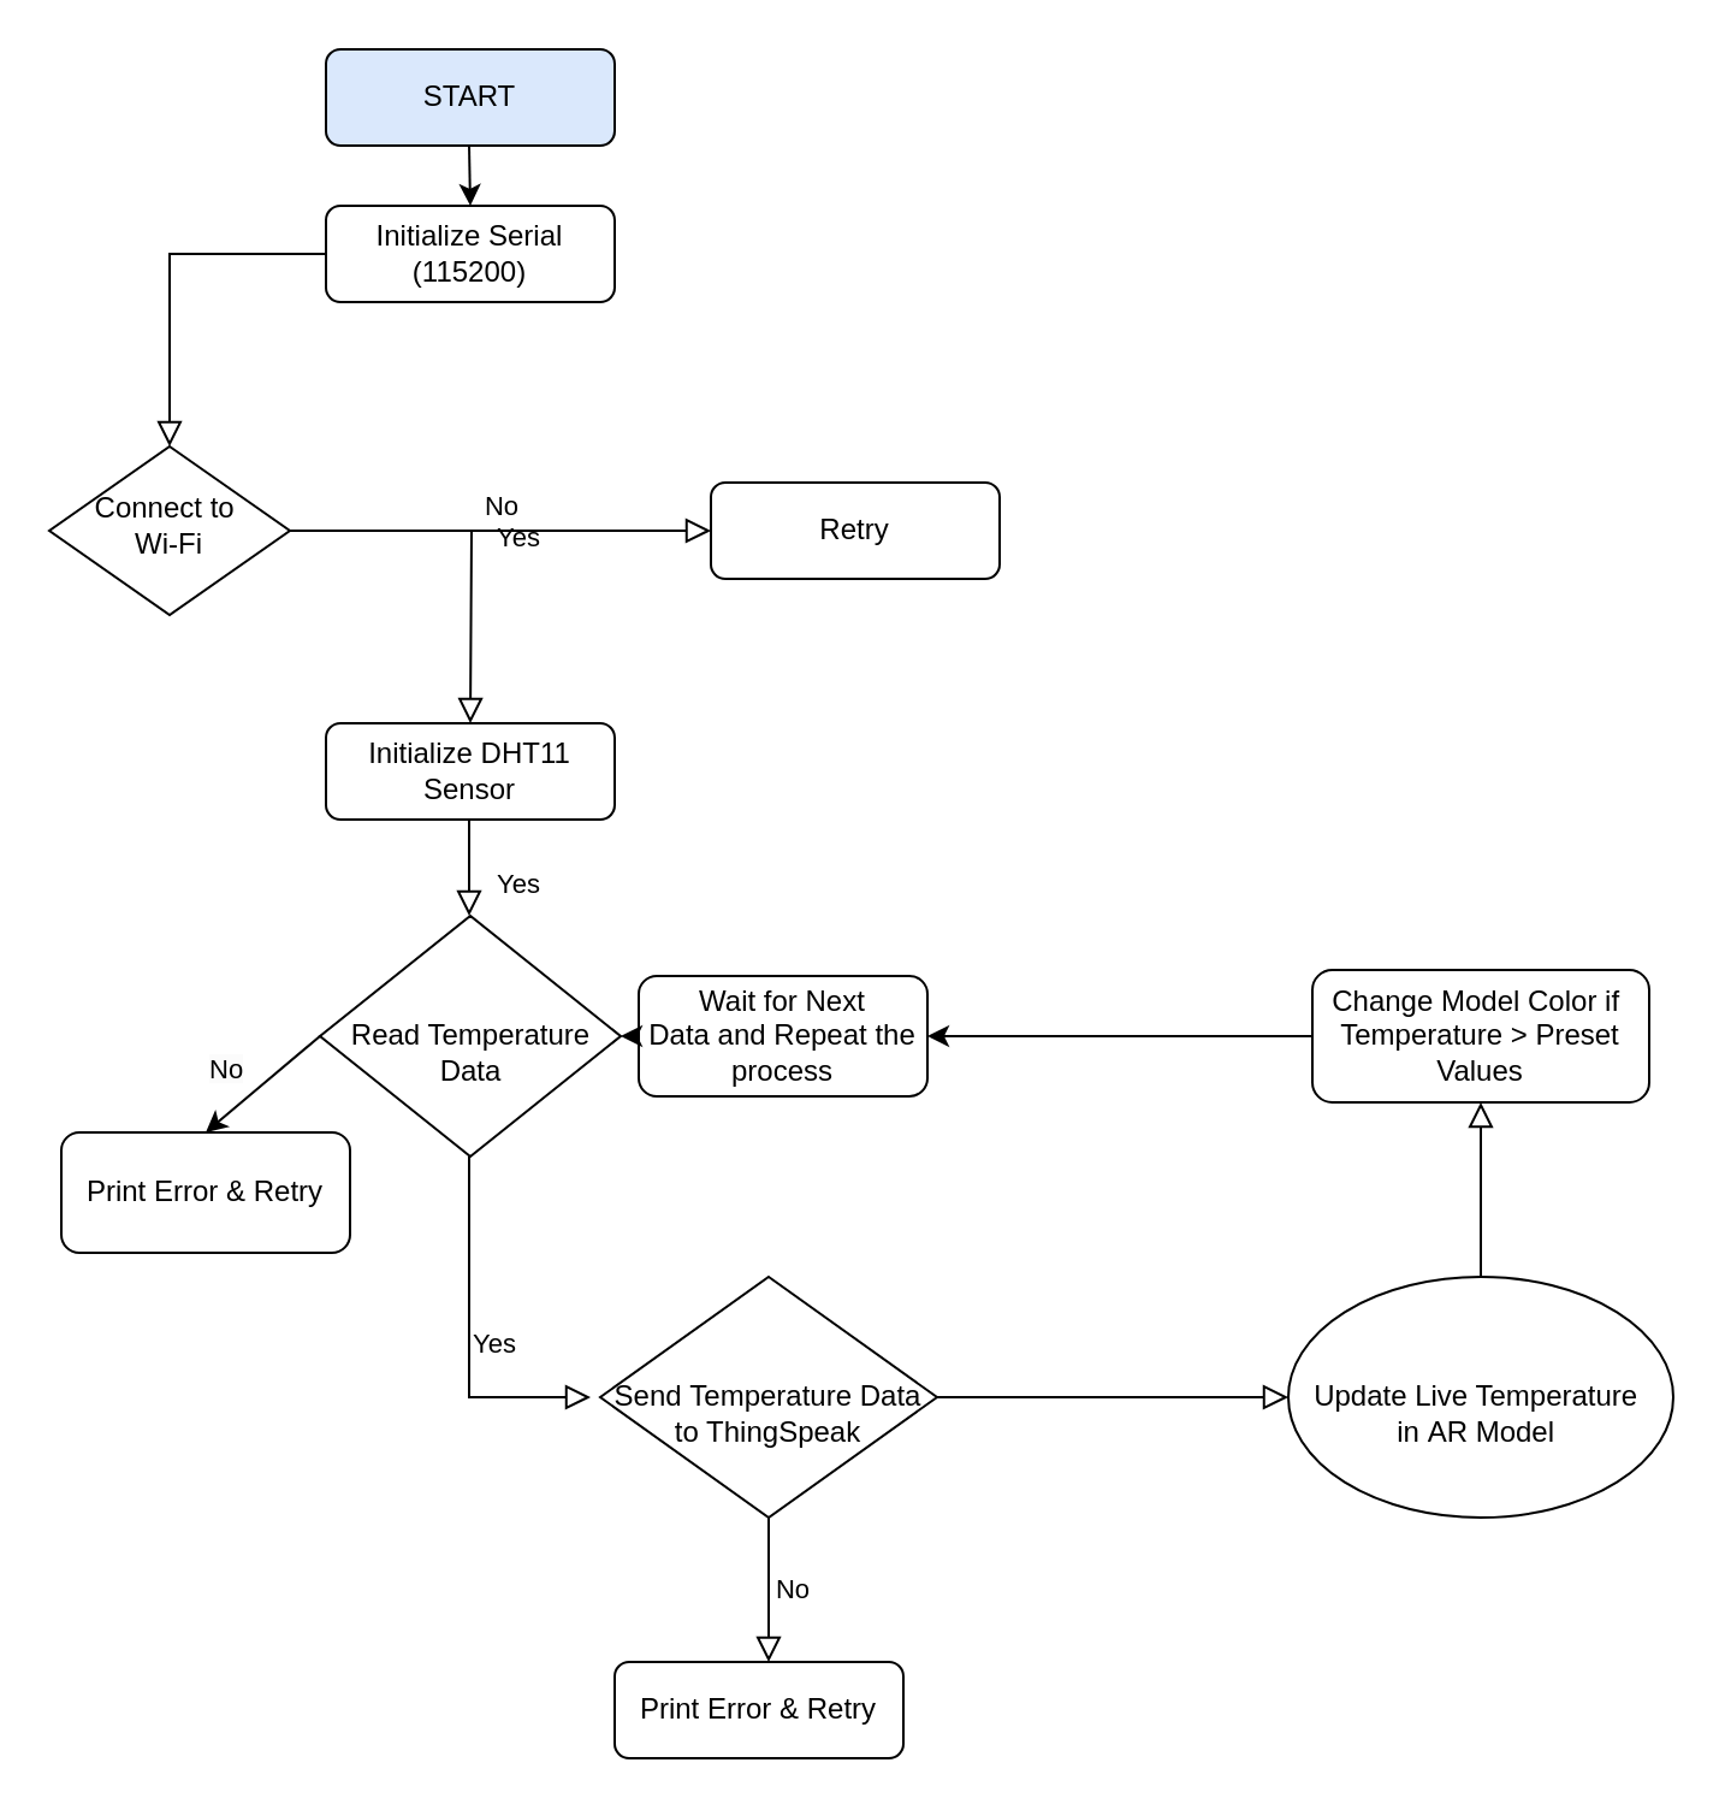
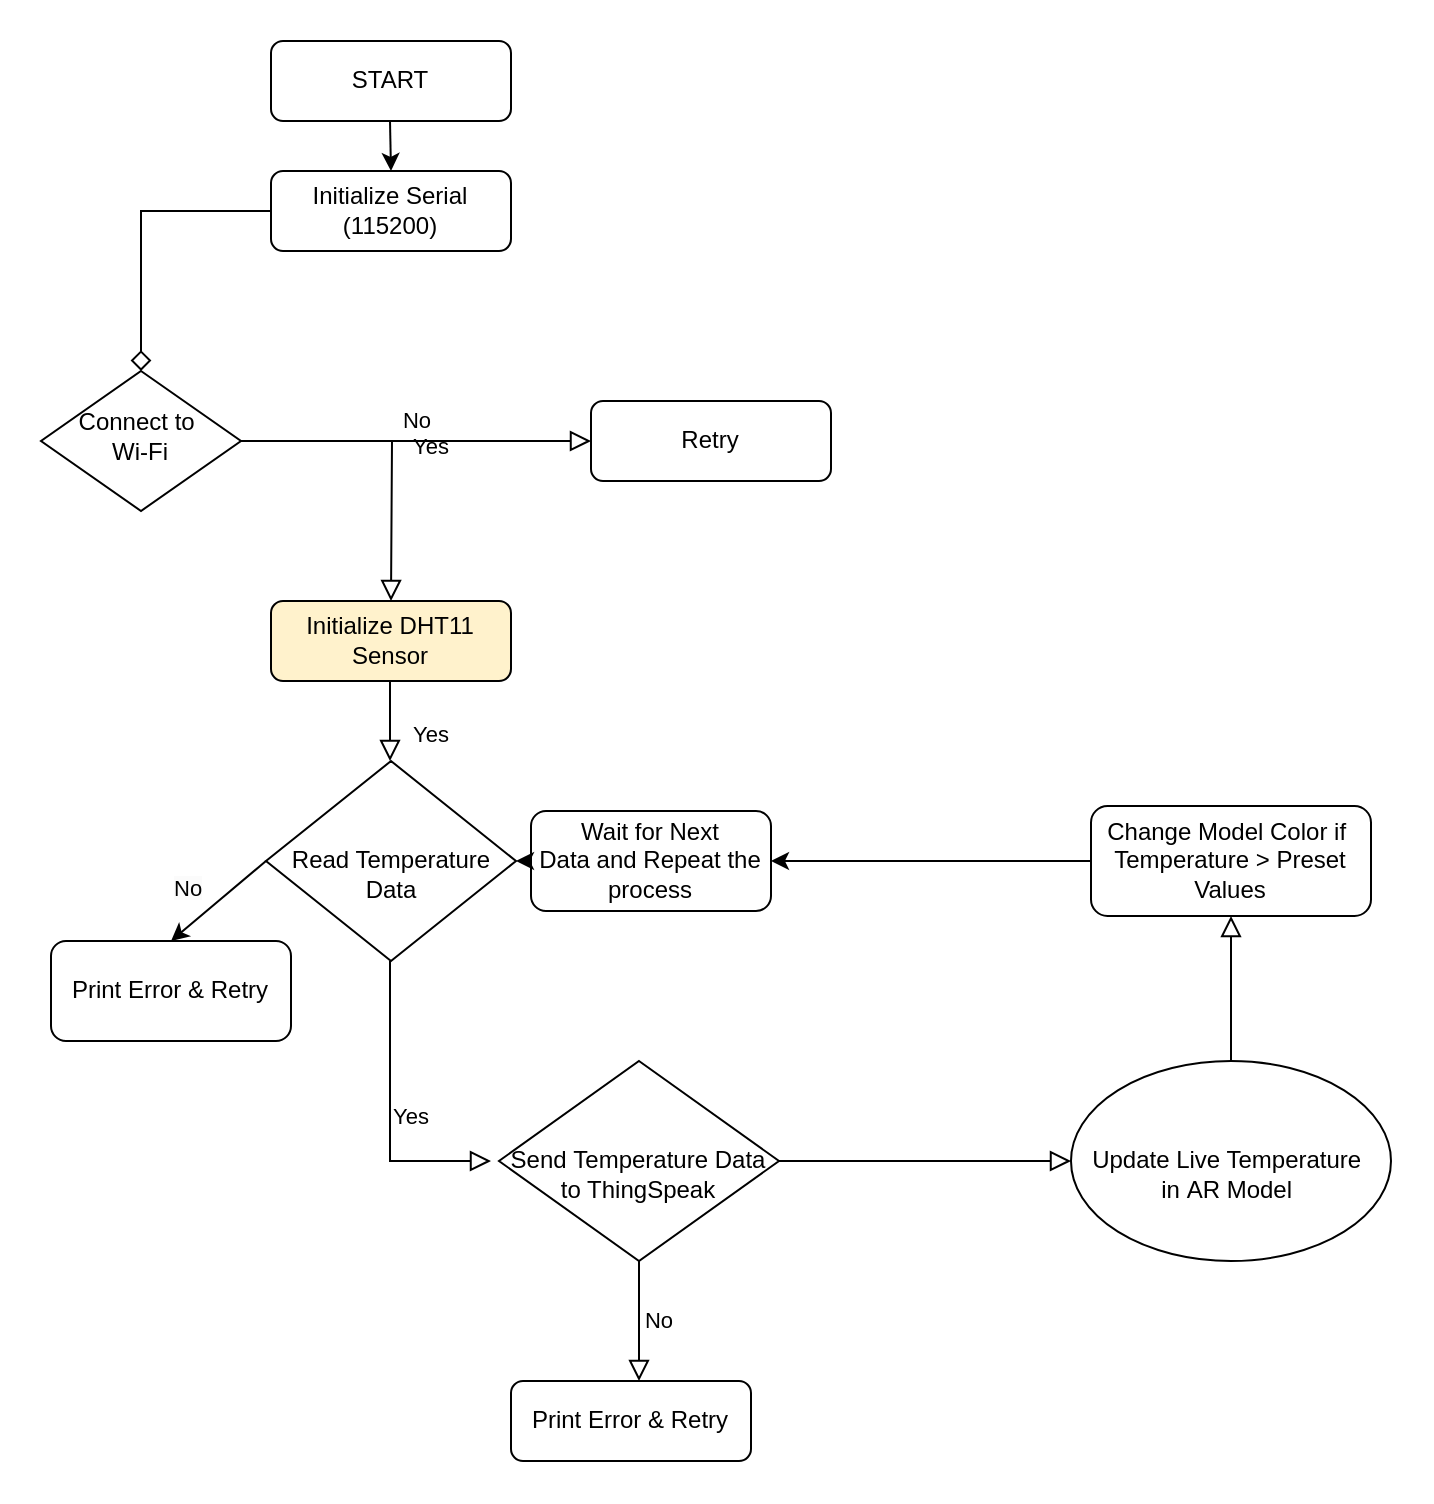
  <mxCell id="0" />
  <mxCell id="1" parent="0" />
- <mxCell id="2" value="" style="rounded=0;html=1;jettySize=auto;orthogonalLoop=1;fontSize=11;endArrow=block;endFill=0;endSize=8;strokeWidth=1;shadow=0;labelBackgroundColor=none;edgeStyle=orthogonalEdgeStyle;" parent="1" source="3" target="6" edge="1"><mxGeometry relative="1" as="geometry" /></mxCell>
+ <mxCell id="2" value="" style="rounded=0;html=1;jettySize=auto;orthogonalLoop=1;fontSize=11;endArrow=diamond;endFill=0;endSize=8;strokeWidth=1;shadow=0;labelBackgroundColor=none;edgeStyle=orthogonalEdgeStyle;" parent="1" source="3" target="6" edge="1"><mxGeometry relative="1" as="geometry" /></mxCell>
  <mxCell id="3" value="&lt;span class=&quot;hljs-built_in&quot;&gt;Initialize&lt;/span&gt; &lt;span class=&quot;hljs-variable&quot;&gt;Serial&lt;/span&gt; &lt;span class=&quot;hljs-punctuation&quot;&gt;(&lt;/span&gt;&lt;span class=&quot;hljs-number&quot;&gt;115200&lt;/span&gt;&lt;span class=&quot;hljs-punctuation&quot;&gt;)&lt;/span&gt;" style="rounded=1;whiteSpace=wrap;html=1;fontSize=12;glass=0;strokeWidth=1;shadow=0;" parent="1" vertex="1"><mxGeometry x="135" y="85" width="120" height="40" as="geometry" /></mxCell>
  <mxCell id="4" value="Yes" style="rounded=0;html=1;jettySize=auto;orthogonalLoop=1;fontSize=11;endArrow=block;endFill=0;endSize=8;strokeWidth=1;shadow=0;labelBackgroundColor=none;edgeStyle=orthogonalEdgeStyle;" parent="1" source="6" edge="1"><mxGeometry y="20" relative="1" as="geometry"><mxPoint as="offset" /><mxPoint x="195" y="300" as="targetPoint" /></mxGeometry></mxCell>
  <mxCell id="5" value="No" style="edgeStyle=orthogonalEdgeStyle;rounded=0;html=1;jettySize=auto;orthogonalLoop=1;fontSize=11;endArrow=block;endFill=0;endSize=8;strokeWidth=1;shadow=0;labelBackgroundColor=none;" parent="1" source="6" target="7" edge="1"><mxGeometry y="10" relative="1" as="geometry"><mxPoint as="offset" /></mxGeometry></mxCell>
  <mxCell id="6" value="&lt;span class=&quot;hljs-built_in&quot;&gt;Connect&lt;/span&gt; &lt;span class=&quot;hljs-variable&quot;&gt;to&lt;/span&gt;&amp;nbsp;&lt;div&gt;&lt;span class=&quot;hljs-variable&quot;&gt;Wi&lt;/span&gt;&lt;span class=&quot;hljs-operator&quot;&gt;-&lt;/span&gt;&lt;span class=&quot;hljs-variable&quot;&gt;Fi&lt;/span&gt;&lt;/div&gt;" style="rhombus;whiteSpace=wrap;html=1;shadow=0;fontFamily=Helvetica;fontSize=12;align=center;strokeWidth=1;spacing=6;spacingTop=-4;" parent="1" vertex="1"><mxGeometry x="20" y="185" width="100" height="70" as="geometry" /></mxCell>
  <mxCell id="7" value="Retry" style="rounded=1;whiteSpace=wrap;html=1;fontSize=12;glass=0;strokeWidth=1;shadow=0;" parent="1" vertex="1"><mxGeometry x="295" y="200" width="120" height="40" as="geometry" /></mxCell>
  <mxCell id="8" value="Yes" style="rounded=0;html=1;jettySize=auto;orthogonalLoop=1;fontSize=11;endArrow=block;endFill=0;endSize=8;strokeWidth=1;shadow=0;labelBackgroundColor=none;edgeStyle=orthogonalEdgeStyle;" parent="1" edge="1"><mxGeometry x="0.333" y="20" relative="1" as="geometry"><mxPoint as="offset" /><mxPoint x="194.5" y="340" as="sourcePoint" /><mxPoint x="194.5" y="380" as="targetPoint" /><Array as="points"><mxPoint x="194.5" y="360" /><mxPoint x="194.5" y="360" /></Array></mxGeometry></mxCell>
- <mxCell id="9" value="START" style="rounded=1;whiteSpace=wrap;html=1;fillColor=#dae8fc;" parent="1" vertex="1"><mxGeometry x="135" y="20" width="120" height="40" as="geometry" /></mxCell>
+ <mxCell id="9" value="START" style="rounded=1;whiteSpace=wrap;html=1;" parent="1" vertex="1"><mxGeometry x="135" y="20" width="120" height="40" as="geometry" /></mxCell>
  <mxCell id="10" value="" style="endArrow=classic;html=1;rounded=0;entryX=0.5;entryY=0;entryDx=0;entryDy=0;" parent="1" target="3" edge="1"><mxGeometry width="50" height="50" relative="1" as="geometry"><mxPoint x="194.5" y="60" as="sourcePoint" /><mxPoint x="194.5" y="90" as="targetPoint" /></mxGeometry></mxCell>
- <mxCell id="11" value="&lt;span class=&quot;hljs-built_in&quot;&gt;Initialize&lt;/span&gt; &lt;span class=&quot;hljs-variable&quot;&gt;DHT11&lt;/span&gt; &lt;span class=&quot;hljs-variable&quot;&gt;Sensor&lt;/span&gt;" style="rounded=1;whiteSpace=wrap;html=1;" parent="1" vertex="1"><mxGeometry x="135" y="300" width="120" height="40" as="geometry" /></mxCell>
+ <mxCell id="11" value="&lt;span class=&quot;hljs-built_in&quot;&gt;Initialize&lt;/span&gt; &lt;span class=&quot;hljs-variable&quot;&gt;DHT11&lt;/span&gt; &lt;span class=&quot;hljs-variable&quot;&gt;Sensor&lt;/span&gt;" style="rounded=1;whiteSpace=wrap;html=1;fillColor=#fff2cc;" parent="1" vertex="1"><mxGeometry x="135" y="300" width="120" height="40" as="geometry" /></mxCell>
  <mxCell id="12" value="&lt;div&gt;&lt;font&gt;&lt;span style=&quot;&quot; class=&quot;hljs-built_in&quot;&gt;&lt;br&gt;&lt;/span&gt;&lt;/font&gt;&lt;/div&gt;&lt;font&gt;&lt;span style=&quot;&quot; class=&quot;hljs-built_in&quot;&gt;Read&lt;/span&gt; &lt;span style=&quot;&quot; class=&quot;hljs-variable&quot;&gt;Temperature&lt;/span&gt; &lt;span style=&quot;&quot; class=&quot;hljs-variable&quot;&gt;Data&lt;/span&gt;&lt;/font&gt;" style="rhombus;whiteSpace=wrap;html=1;" parent="1" vertex="1"><mxGeometry x="132.5" y="380" width="125" height="100" as="geometry" /></mxCell>
  <mxCell id="13" value="&lt;div&gt;&lt;font&gt;&lt;span style=&quot;&quot; class=&quot;hljs-built_in&quot;&gt;&lt;br&gt;&lt;/span&gt;&lt;/font&gt;&lt;/div&gt;&lt;font&gt;&lt;span style=&quot;&quot; class=&quot;hljs-variable&quot;&gt;Send&lt;/span&gt;&amp;nbsp;Temperature&amp;nbsp;&lt;span style=&quot;&quot; class=&quot;hljs-variable&quot;&gt;Data&lt;/span&gt; &lt;span style=&quot;&quot; class=&quot;hljs-variable&quot;&gt;to&lt;/span&gt; &lt;span style=&quot;&quot; class=&quot;hljs-variable&quot;&gt;ThingSpeak&lt;/span&gt;&lt;/font&gt;" style="rhombus;whiteSpace=wrap;html=1;" parent="1" vertex="1"><mxGeometry x="249" y="530" width="140" height="100" as="geometry" /></mxCell>
  <mxCell id="14" value="Yes" style="rounded=0;html=1;jettySize=auto;orthogonalLoop=1;fontSize=11;endArrow=block;endFill=0;endSize=8;strokeWidth=1;shadow=0;labelBackgroundColor=none;edgeStyle=orthogonalEdgeStyle;" parent="1" edge="1"><mxGeometry x="0.037" y="10" relative="1" as="geometry"><mxPoint as="offset" /><mxPoint x="194.5" y="480" as="sourcePoint" /><mxPoint x="245" y="580" as="targetPoint" /><Array as="points"><mxPoint x="195" y="580" /></Array></mxGeometry></mxCell>
  <mxCell id="15" value="&lt;div&gt;&lt;font&gt;&lt;span style=&quot;&quot; class=&quot;hljs-built_in&quot;&gt;&lt;br&gt;&lt;/span&gt;&lt;/font&gt;&lt;/div&gt;&lt;span class=&quot;hljs-built_in&quot;&gt;Update&amp;nbsp;&lt;/span&gt;&lt;span class=&quot;hljs-variable&quot;&gt;Live Temperature&lt;/span&gt;&amp;nbsp;&lt;div&gt;&lt;span class=&quot;hljs-variable&quot;&gt;in&lt;/span&gt;&amp;nbsp;AR Model&amp;nbsp;&lt;/div&gt;" style="ellipse;whiteSpace=wrap;html=1;" parent="1" vertex="1"><mxGeometry x="535" y="530" width="160" height="100" as="geometry" /></mxCell>
  <mxCell id="16" value="" style="edgeStyle=orthogonalEdgeStyle;rounded=0;html=1;jettySize=auto;orthogonalLoop=1;fontSize=11;endArrow=block;endFill=0;endSize=8;strokeWidth=1;shadow=0;labelBackgroundColor=none;exitX=1;exitY=0.5;exitDx=0;exitDy=0;entryX=0;entryY=0.5;entryDx=0;entryDy=0;" parent="1" source="13" target="15" edge="1"><mxGeometry y="10" relative="1" as="geometry"><mxPoint as="offset" /><mxPoint x="435" y="579.38" as="sourcePoint" /><mxPoint x="485" y="579.38" as="targetPoint" /></mxGeometry></mxCell>
  <mxCell id="17" value="&lt;span class=&quot;hljs-built_in&quot;&gt;Print&lt;/span&gt; &lt;span class=&quot;hljs-variable&quot;&gt;Error&lt;/span&gt; &lt;span class=&quot;hljs-operator&quot;&gt;&amp;amp;&lt;/span&gt; &lt;span class=&quot;hljs-variable&quot;&gt;Retry&lt;/span&gt;" style="rounded=1;whiteSpace=wrap;html=1;fontSize=12;glass=0;strokeWidth=1;shadow=0;" parent="1" vertex="1"><mxGeometry x="255" y="690" width="120" height="40" as="geometry" /></mxCell>
  <mxCell id="18" value="No" style="edgeStyle=orthogonalEdgeStyle;rounded=0;html=1;jettySize=auto;orthogonalLoop=1;fontSize=11;endArrow=block;endFill=0;endSize=8;strokeWidth=1;shadow=0;labelBackgroundColor=none;exitX=0.5;exitY=1;exitDx=0;exitDy=0;" parent="1" source="13" target="17" edge="1"><mxGeometry y="10" relative="1" as="geometry"><mxPoint as="offset" /><mxPoint x="267.5" y="650.5" as="sourcePoint" /><mxPoint x="307.5" y="650" as="targetPoint" /><Array as="points"><mxPoint x="319" y="670" /><mxPoint x="319" y="670" /></Array></mxGeometry></mxCell>
  <mxCell id="19" value="&lt;span style=&quot;color: rgb(0, 0, 0); font-family: Helvetica; font-size: 11px; font-style: normal; font-variant-ligatures: normal; font-variant-caps: normal; font-weight: 400; letter-spacing: normal; orphans: 2; text-align: center; text-indent: 0px; text-transform: none; widows: 2; word-spacing: 0px; -webkit-text-stroke-width: 0px; white-space: nowrap; background-color: rgb(251, 251, 251); text-decoration-thickness: initial; text-decoration-style: initial; text-decoration-color: initial; display: inline !important; float: none;&quot;&gt;No&lt;/span&gt;" style="text;whiteSpace=wrap;html=1;" parent="1" vertex="1"><mxGeometry x="85" y="430" width="50" height="40" as="geometry" /></mxCell>
  <mxCell id="20" value="" style="edgeStyle=orthogonalEdgeStyle;rounded=0;html=1;jettySize=auto;orthogonalLoop=1;fontSize=11;endArrow=block;endFill=0;endSize=8;strokeWidth=1;shadow=0;labelBackgroundColor=none;exitX=0.5;exitY=0;exitDx=0;exitDy=0;entryX=0.5;entryY=1;entryDx=0;entryDy=0;" parent="1" source="15" target="21" edge="1"><mxGeometry y="10" relative="1" as="geometry"><mxPoint as="offset" /><mxPoint x="555" y="410" as="sourcePoint" /><mxPoint x="605" y="470" as="targetPoint" /><Array as="points" /></mxGeometry></mxCell>
  <mxCell id="21" value="&lt;span class=&quot;hljs-variable&quot;&gt;Change Model&lt;/span&gt;&amp;nbsp;&lt;span class=&quot;hljs-variable&quot;&gt;Color&lt;/span&gt; &lt;span class=&quot;hljs-variable&quot;&gt;if&lt;/span&gt;&amp;nbsp;&lt;div&gt;&lt;span class=&quot;hljs-variable&quot;&gt;Temperature&lt;/span&gt; &lt;span class=&quot;hljs-operator&quot;&gt;&amp;gt;&lt;/span&gt;&amp;nbsp;Preset Values&lt;/div&gt;" style="rounded=1;whiteSpace=wrap;html=1;fontSize=12;glass=0;strokeWidth=1;shadow=0;" parent="1" vertex="1"><mxGeometry x="545" y="402.5" width="140" height="55" as="geometry" /></mxCell>
  <mxCell id="22" value="&lt;span class=&quot;hljs-variable&quot;&gt;Wait&lt;/span&gt;&amp;nbsp;for Next Data&lt;span class=&quot;hljs-variable&quot;&gt;&amp;nbsp;and Repeat the process&lt;/span&gt;" style="rounded=1;whiteSpace=wrap;html=1;fontSize=12;glass=0;strokeWidth=1;shadow=0;" parent="1" vertex="1"><mxGeometry x="265" y="405" width="120" height="50" as="geometry" /></mxCell>
  <mxCell id="23" value="&lt;span class=&quot;hljs-built_in&quot;&gt;Print&lt;/span&gt; &lt;span class=&quot;hljs-variable&quot;&gt;Error&lt;/span&gt; &lt;span class=&quot;hljs-operator&quot;&gt;&amp;amp;&lt;/span&gt; &lt;span class=&quot;hljs-variable&quot;&gt;Retry&lt;/span&gt;" style="rounded=1;whiteSpace=wrap;html=1;fontSize=12;glass=0;strokeWidth=1;shadow=0;" parent="1" vertex="1"><mxGeometry x="25" y="470" width="120" height="50" as="geometry" /></mxCell>
  <mxCell id="24" value="" style="endArrow=classic;html=1;rounded=0;exitX=0;exitY=0.5;exitDx=0;exitDy=0;" parent="1" source="12" edge="1"><mxGeometry width="50" height="50" relative="1" as="geometry"><mxPoint x="145" y="400" as="sourcePoint" /><mxPoint x="85" y="470" as="targetPoint" /></mxGeometry></mxCell>
  <mxCell id="25" value="" style="endArrow=classic;html=1;rounded=0;exitX=0;exitY=0.5;exitDx=0;exitDy=0;entryX=1;entryY=0.5;entryDx=0;entryDy=0;" parent="1" source="21" target="22" edge="1"><mxGeometry width="50" height="50" relative="1" as="geometry"><mxPoint x="385" y="460" as="sourcePoint" /><mxPoint x="435" y="410" as="targetPoint" /></mxGeometry></mxCell>
  <mxCell id="26" value="" style="endArrow=classic;html=1;rounded=0;exitX=0;exitY=0.5;exitDx=0;exitDy=0;entryX=1;entryY=0.5;entryDx=0;entryDy=0;" parent="1" source="22" target="12" edge="1"><mxGeometry width="50" height="50" relative="1" as="geometry"><mxPoint x="385" y="460" as="sourcePoint" /><mxPoint x="435" y="410" as="targetPoint" /></mxGeometry></mxCell>
